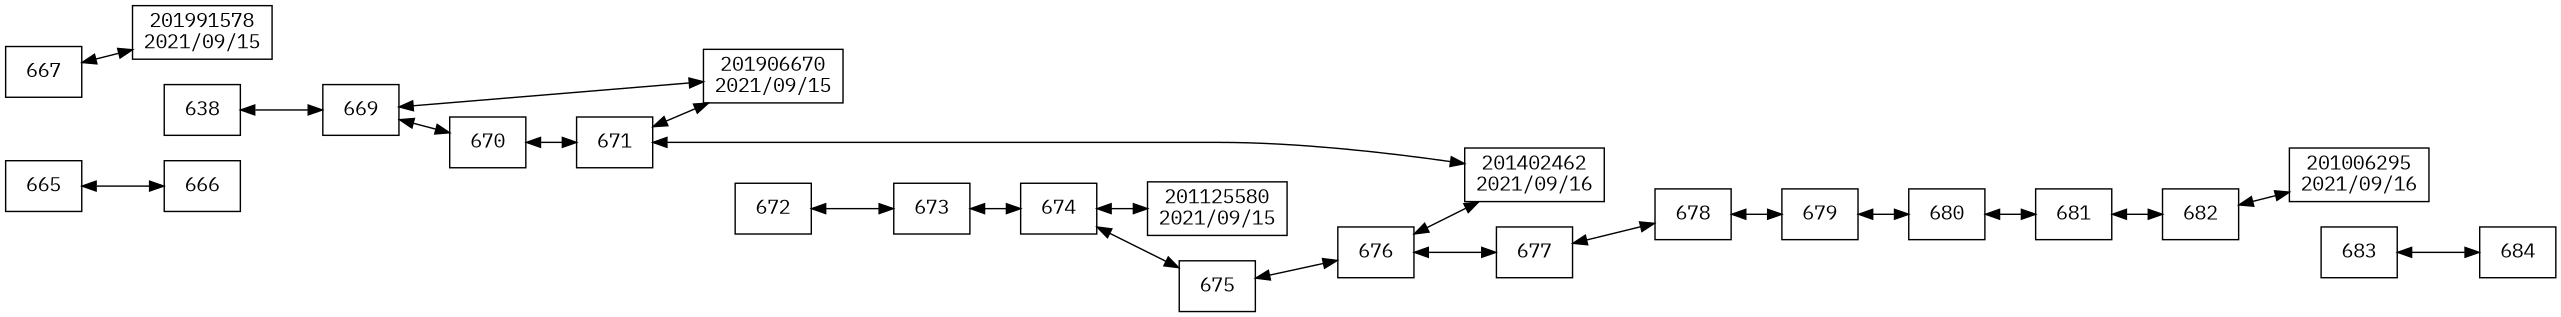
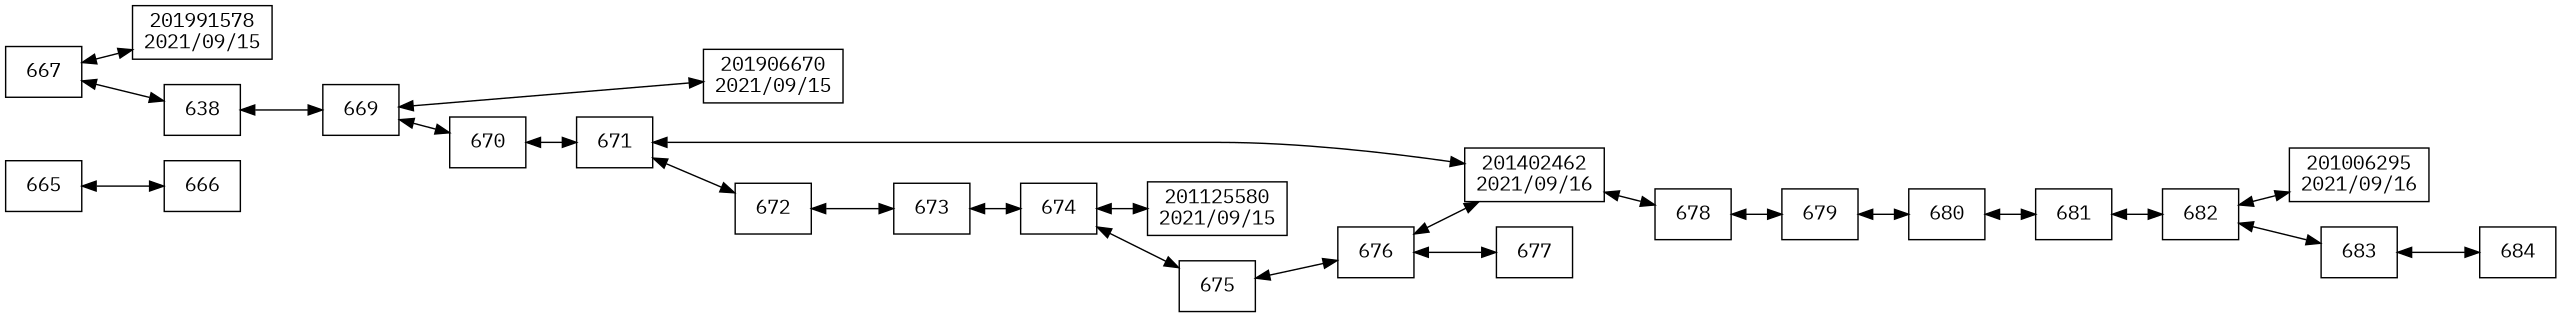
  digraph {
    compound=true
    fontname="IBM Plex Mono"
    rankdir=LR
    node [fontname="IBM Plex Mono" shape=box]
    edge [dir=both fontname="IBM Plex Mono"]
    n1 [label=665]
    n2 [label=666]
    n3 [label=667]
    n4 [label="201991578\n2021/09/15"]
    n5 [label=638]
    n6 [label=669]
    n7 [label="201906670\n2021/09/15"]
    n8 [label=670]
    n9 [label=671]
    n10 [label="201402462\n2021/09/16"]
    n11 [label=672]
    n12 [label=673]
    n13 [label=674]
    n14 [label="201125580\n2021/09/15"]
    n15 [label=675]
    n16 [label=676]
    n17 [label=677]
    n18 [label=678]
    n19 [label=679]
    n20 [label=680]
    n21 [label=681]
    n22 [label=682]
    n23 [label="201006295\n2021/09/16"]
    n24 [label=683]
    n25 [label=684]
    n1 -> n2
    n3 -> n4
+   n3 -> n5
    n5 -> n6
    n6 -> n7
    n6 -> n8
    n8 -> n9
    n9 -> n10
-   n9 -> n7
+   n9 -> n11
    n11 -> n12
    n12 -> n13
    n13 -> n14
    n13 -> n15
    n15 -> n16
    n16 -> n10
    n16 -> n17
-   n17 -> n18
+   n10 -> n18
    n18 -> n19
    n19 -> n20
    n20 -> n21
    n21 -> n22
    n22 -> n23
+   n22 -> n24
    n24 -> n25
  }
